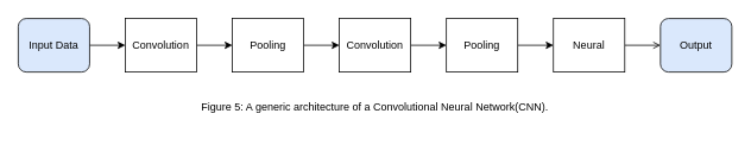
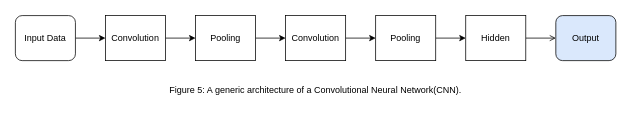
  <mxCell id="0" />
  <mxCell id="1" parent="0" />
  <mxCell id="2" style="edgeStyle=orthogonalEdgeStyle;rounded=0;orthogonalLoop=1;jettySize=auto;html=1;exitX=1;exitY=0.5;exitDx=0;exitDy=0;entryX=0;entryY=0.5;entryDx=0;entryDy=0;" edge="1" parent="1" source="3" target="5"><mxGeometry relative="1" as="geometry" /></mxCell>
- <mxCell id="3" value="Input Data" style="rounded=1;whiteSpace=wrap;html=1;fillColor=#dae8fc;" vertex="1" parent="1"><mxGeometry x="20" y="20" width="80" height="60" as="geometry" /></mxCell>
+ <mxCell id="3" value="Input Data" style="rounded=1;whiteSpace=wrap;html=1;" vertex="1" parent="1"><mxGeometry x="20" y="20" width="80" height="60" as="geometry" /></mxCell>
  <mxCell id="4" style="edgeStyle=orthogonalEdgeStyle;rounded=0;orthogonalLoop=1;jettySize=auto;html=1;exitX=1;exitY=0.5;exitDx=0;exitDy=0;entryX=0;entryY=0.5;entryDx=0;entryDy=0;" edge="1" parent="1" source="5" target="7"><mxGeometry relative="1" as="geometry" /></mxCell>
  <mxCell id="5" value="Convolution" style="rounded=0;whiteSpace=wrap;html=1;" vertex="1" parent="1"><mxGeometry x="140" y="20" width="80" height="60" as="geometry" /></mxCell>
  <mxCell id="6" style="edgeStyle=orthogonalEdgeStyle;rounded=0;orthogonalLoop=1;jettySize=auto;html=1;exitX=1;exitY=0.5;exitDx=0;exitDy=0;entryX=0;entryY=0.5;entryDx=0;entryDy=0;" edge="1" parent="1" source="7" target="9"><mxGeometry relative="1" as="geometry" /></mxCell>
  <mxCell id="7" value="Pooling" style="rounded=0;whiteSpace=wrap;html=1;" vertex="1" parent="1"><mxGeometry x="260" y="20" width="80" height="60" as="geometry" /></mxCell>
  <mxCell id="8" style="edgeStyle=orthogonalEdgeStyle;rounded=0;orthogonalLoop=1;jettySize=auto;html=1;exitX=1;exitY=0.5;exitDx=0;exitDy=0;entryX=0;entryY=0.5;entryDx=0;entryDy=0;" edge="1" parent="1" source="9" target="11"><mxGeometry relative="1" as="geometry" /></mxCell>
  <mxCell id="9" value="Convolution" style="rounded=0;whiteSpace=wrap;html=1;" vertex="1" parent="1"><mxGeometry x="380" y="20" width="80" height="60" as="geometry" /></mxCell>
  <mxCell id="10" style="edgeStyle=orthogonalEdgeStyle;rounded=0;orthogonalLoop=1;jettySize=auto;html=1;exitX=1;exitY=0.5;exitDx=0;exitDy=0;entryX=0;entryY=0.5;entryDx=0;entryDy=0;" edge="1" parent="1" source="11" target="14"><mxGeometry relative="1" as="geometry" /></mxCell>
  <mxCell id="11" value="Pooling" style="rounded=0;whiteSpace=wrap;html=1;" vertex="1" parent="1"><mxGeometry x="500" y="20" width="80" height="60" as="geometry" /></mxCell>
  <mxCell id="12" value="Output" style="rounded=1;whiteSpace=wrap;html=1;fillColor=#dae8fc;" vertex="1" parent="1"><mxGeometry x="740" y="20" width="80" height="60" as="geometry" /></mxCell>
  <mxCell id="13" style="edgeStyle=orthogonalEdgeStyle;rounded=0;orthogonalLoop=1;jettySize=auto;html=1;exitX=1;exitY=0.5;exitDx=0;exitDy=0;entryX=0;entryY=0.5;entryDx=0;entryDy=0;endArrow=open;" edge="1" parent="1" source="14" target="12"><mxGeometry relative="1" as="geometry" /></mxCell>
- <mxCell id="14" value="Neural" style="rounded=0;whiteSpace=wrap;html=1;" vertex="1" parent="1"><mxGeometry x="620" y="20" width="80" height="60" as="geometry" /></mxCell>
+ <mxCell id="14" value="Hidden" style="rounded=0;whiteSpace=wrap;html=1;" vertex="1" parent="1"><mxGeometry x="620" y="20" width="80" height="60" as="geometry" /></mxCell>
  <mxCell id="15" value="&lt;div align=&quot;center&quot;&gt;Figure 5: A generic architecture of a Convolutional Neural Network(CNN).&lt;/div&gt;" style="text;html=1;strokeColor=none;fillColor=none;align=center;verticalAlign=middle;whiteSpace=wrap;rounded=0;" vertex="1" parent="1"><mxGeometry x="200" y="100" width="440" height="40" as="geometry" /></mxCell>
